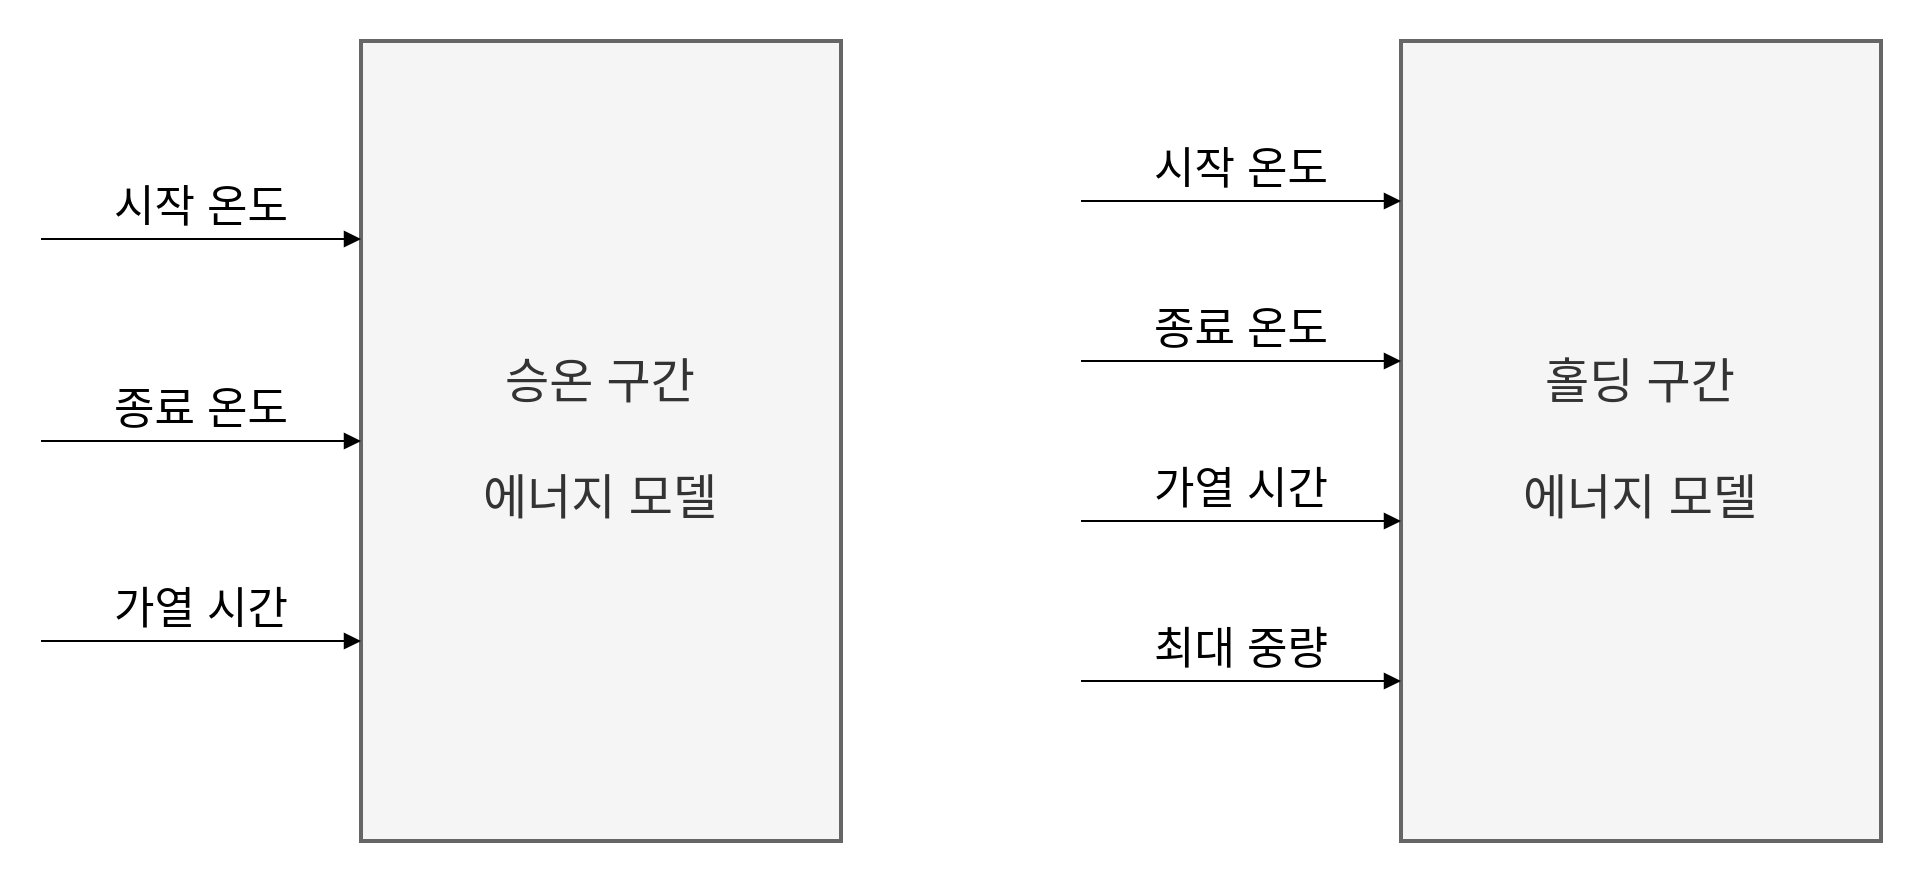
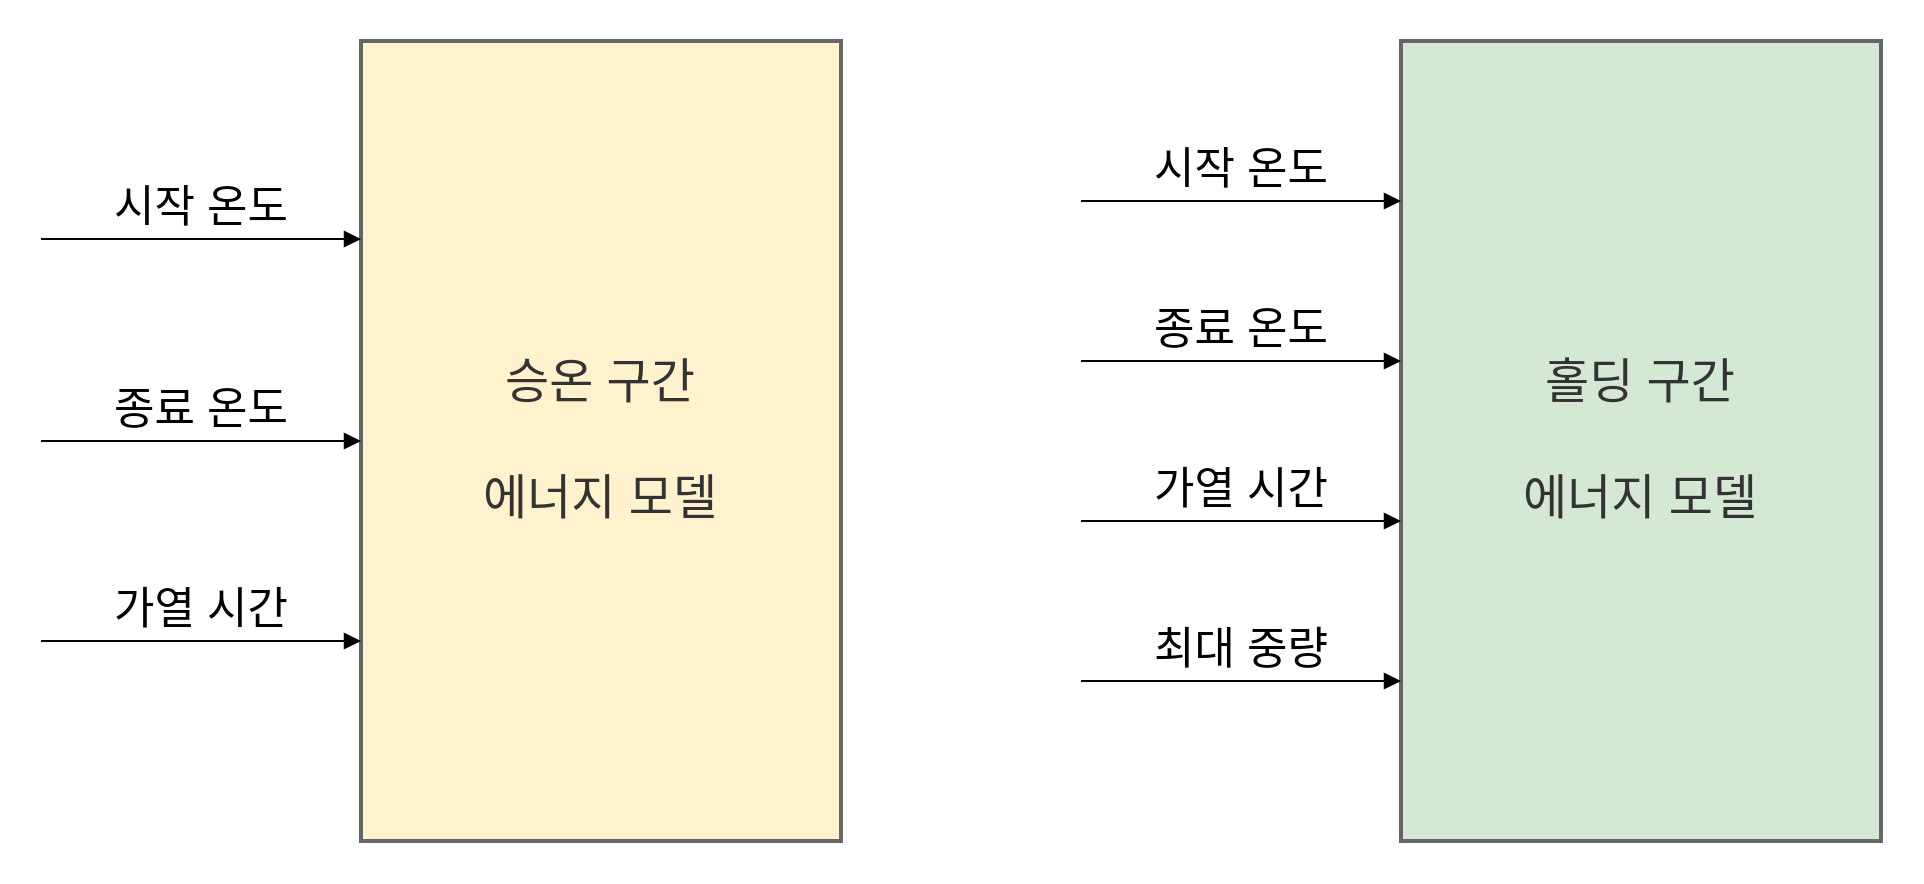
  <mxCell id="0" />
  <mxCell id="1" parent="0" />
- <mxCell id="2" value="&lt;font style=&quot;font-size: 24px&quot;&gt;승온 구간&lt;br&gt;&lt;br&gt;에너지 모델&lt;/font&gt;" style="rounded=0;whiteSpace=wrap;html=1;fillColor=#f5f5f5;strokeColor=#666666;fontColor=#333333;strokeWidth=2;" parent="1" vertex="1"><mxGeometry x="180" y="20" width="240" height="400" as="geometry" /></mxCell>
+ <mxCell id="2" value="&lt;font style=&quot;font-size: 24px&quot;&gt;승온 구간&lt;br&gt;&lt;br&gt;에너지 모델&lt;/font&gt;" style="rounded=0;whiteSpace=wrap;html=1;fillColor=#fff2cc;strokeColor=#666666;fontColor=#333333;strokeWidth=2;" parent="1" vertex="1"><mxGeometry x="180" y="20" width="240" height="400" as="geometry" /></mxCell>
  <mxCell id="3" value="&lt;font style=&quot;font-size: 22px&quot;&gt;시작 온도&lt;/font&gt;" style="html=1;verticalAlign=bottom;endArrow=block;rounded=0;edgeStyle=orthogonalEdgeStyle;" parent="1" edge="1"><mxGeometry width="80" relative="1" as="geometry"><mxPoint x="20" y="119" as="sourcePoint" /><mxPoint x="180" y="119" as="targetPoint" /></mxGeometry></mxCell>
  <mxCell id="4" value="&lt;font style=&quot;font-size: 22px&quot;&gt;종료 온도&lt;/font&gt;" style="html=1;verticalAlign=bottom;endArrow=block;rounded=0;edgeStyle=orthogonalEdgeStyle;" parent="1" edge="1"><mxGeometry width="80" relative="1" as="geometry"><mxPoint x="20" y="220" as="sourcePoint" /><mxPoint x="180" y="220" as="targetPoint" /></mxGeometry></mxCell>
  <mxCell id="5" value="&lt;font style=&quot;font-size: 22px&quot;&gt;가열 시간&lt;/font&gt;" style="html=1;verticalAlign=bottom;endArrow=block;rounded=0;edgeStyle=orthogonalEdgeStyle;" parent="1" edge="1"><mxGeometry width="80" relative="1" as="geometry"><mxPoint x="20" y="320" as="sourcePoint" /><mxPoint x="180" y="320" as="targetPoint" /></mxGeometry></mxCell>
- <mxCell id="6" value="&lt;font style=&quot;font-size: 24px&quot;&gt;홀딩 구간&lt;br&gt;&lt;br&gt;에너지 모델&lt;/font&gt;" style="rounded=0;whiteSpace=wrap;html=1;fillColor=#f5f5f5;strokeColor=#666666;fontColor=#333333;strokeWidth=2;" vertex="1" parent="1"><mxGeometry x="700" y="20" width="240" height="400" as="geometry" /></mxCell>
+ <mxCell id="6" value="&lt;font style=&quot;font-size: 24px&quot;&gt;홀딩 구간&lt;br&gt;&lt;br&gt;에너지 모델&lt;/font&gt;" style="rounded=0;whiteSpace=wrap;html=1;fillColor=#d5e8d4;strokeColor=#666666;fontColor=#333333;strokeWidth=2;" vertex="1" parent="1"><mxGeometry x="700" y="20" width="240" height="400" as="geometry" /></mxCell>
  <mxCell id="7" value="&lt;font style=&quot;font-size: 22px&quot;&gt;시작 온도&lt;/font&gt;" style="html=1;verticalAlign=bottom;endArrow=block;rounded=0;edgeStyle=orthogonalEdgeStyle;" edge="1" parent="1"><mxGeometry width="80" relative="1" as="geometry"><mxPoint x="540" y="100" as="sourcePoint" /><mxPoint x="700" y="100" as="targetPoint" /></mxGeometry></mxCell>
  <mxCell id="8" value="&lt;font style=&quot;font-size: 22px&quot;&gt;종료 온도&lt;/font&gt;" style="html=1;verticalAlign=bottom;endArrow=block;rounded=0;edgeStyle=orthogonalEdgeStyle;" edge="1" parent="1"><mxGeometry width="80" relative="1" as="geometry"><mxPoint x="540" y="180" as="sourcePoint" /><mxPoint x="700" y="180" as="targetPoint" /></mxGeometry></mxCell>
  <mxCell id="9" value="&lt;font style=&quot;font-size: 22px&quot;&gt;가열 시간&lt;/font&gt;" style="html=1;verticalAlign=bottom;endArrow=block;rounded=0;edgeStyle=orthogonalEdgeStyle;" edge="1" parent="1"><mxGeometry width="80" relative="1" as="geometry"><mxPoint x="540" y="260" as="sourcePoint" /><mxPoint x="700" y="260" as="targetPoint" /></mxGeometry></mxCell>
  <mxCell id="10" value="&lt;font style=&quot;font-size: 22px&quot;&gt;최대 중량&lt;/font&gt;" style="html=1;verticalAlign=bottom;endArrow=block;rounded=0;edgeStyle=orthogonalEdgeStyle;" edge="1" parent="1"><mxGeometry width="80" relative="1" as="geometry"><mxPoint x="540" y="340" as="sourcePoint" /><mxPoint x="700" y="340" as="targetPoint" /></mxGeometry></mxCell>
